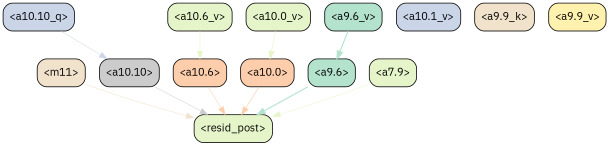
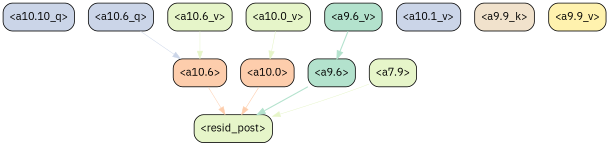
  strict digraph {
    fontname="IBM Plex Sans"
    splines=true
    node [color=black fillcolor="#e6f5c9" fontname="IBM Plex Sans" shape=box style="filled, rounded"]
    edge [color="#e6f5c9" fontname="IBM Plex Sans" penwidth=0.6]
-   "<m11>" [fillcolor="#f1e2cc"]
    "<resid_post>"
-   "<a10.10>" [fillcolor="#cccccc"]
    "<a10.6>" [fillcolor="#fdcdac"]
    "<a10.0>" [fillcolor="#fdcdac"]
    "<a9.6>" [fillcolor="#b3e2cd"]
    "<a7.9>"
    "<a10.10_q>" [fillcolor="#cbd5e8"]
+   "<a10.6_q>" [fillcolor="#cbd5e8"]
    "<a10.6_v>"
    "<a10.1_v>" [fillcolor="#cbd5e8"]
    "<a10.0_v>"
    "<a9.9_k>" [fillcolor="#f1e2cc"]
    "<a9.9_v>" [fillcolor="#fff2ae"]
    "<a9.6_v>" [fillcolor="#b3e2cd"]
-   "<m11>" -> "<resid_post>" [color="#f1e2cc" penwidth=0.6392734050750732]
-   "<a10.10>" -> "<resid_post>" [color="#cccccc"]
    "<a10.6>" -> "<resid_post>" [color="#fdcdac"]
    "<a10.0>" -> "<resid_post>" [color="#fdcdac" penwidth=0.7430362701416016]
    "<a9.6>" -> "<resid_post>" [color="#b3e2cd" penwidth=1.394308090209961]
    "<a7.9>" -> "<resid_post>"
-   "<a10.10_q>" -> "<a10.10>" [color="#cbd5e8"]
+   "<a10.6_q>" -> "<a10.6>" [color="#cbd5e8"]
    "<a10.6_v>" -> "<a10.6>"
    "<a10.0_v>" -> "<a10.0>" [penwidth=0.7329092025756836]
    "<a9.6_v>" -> "<a9.6>" [color="#b3e2cd" penwidth=1.3954099416732788]
  }
